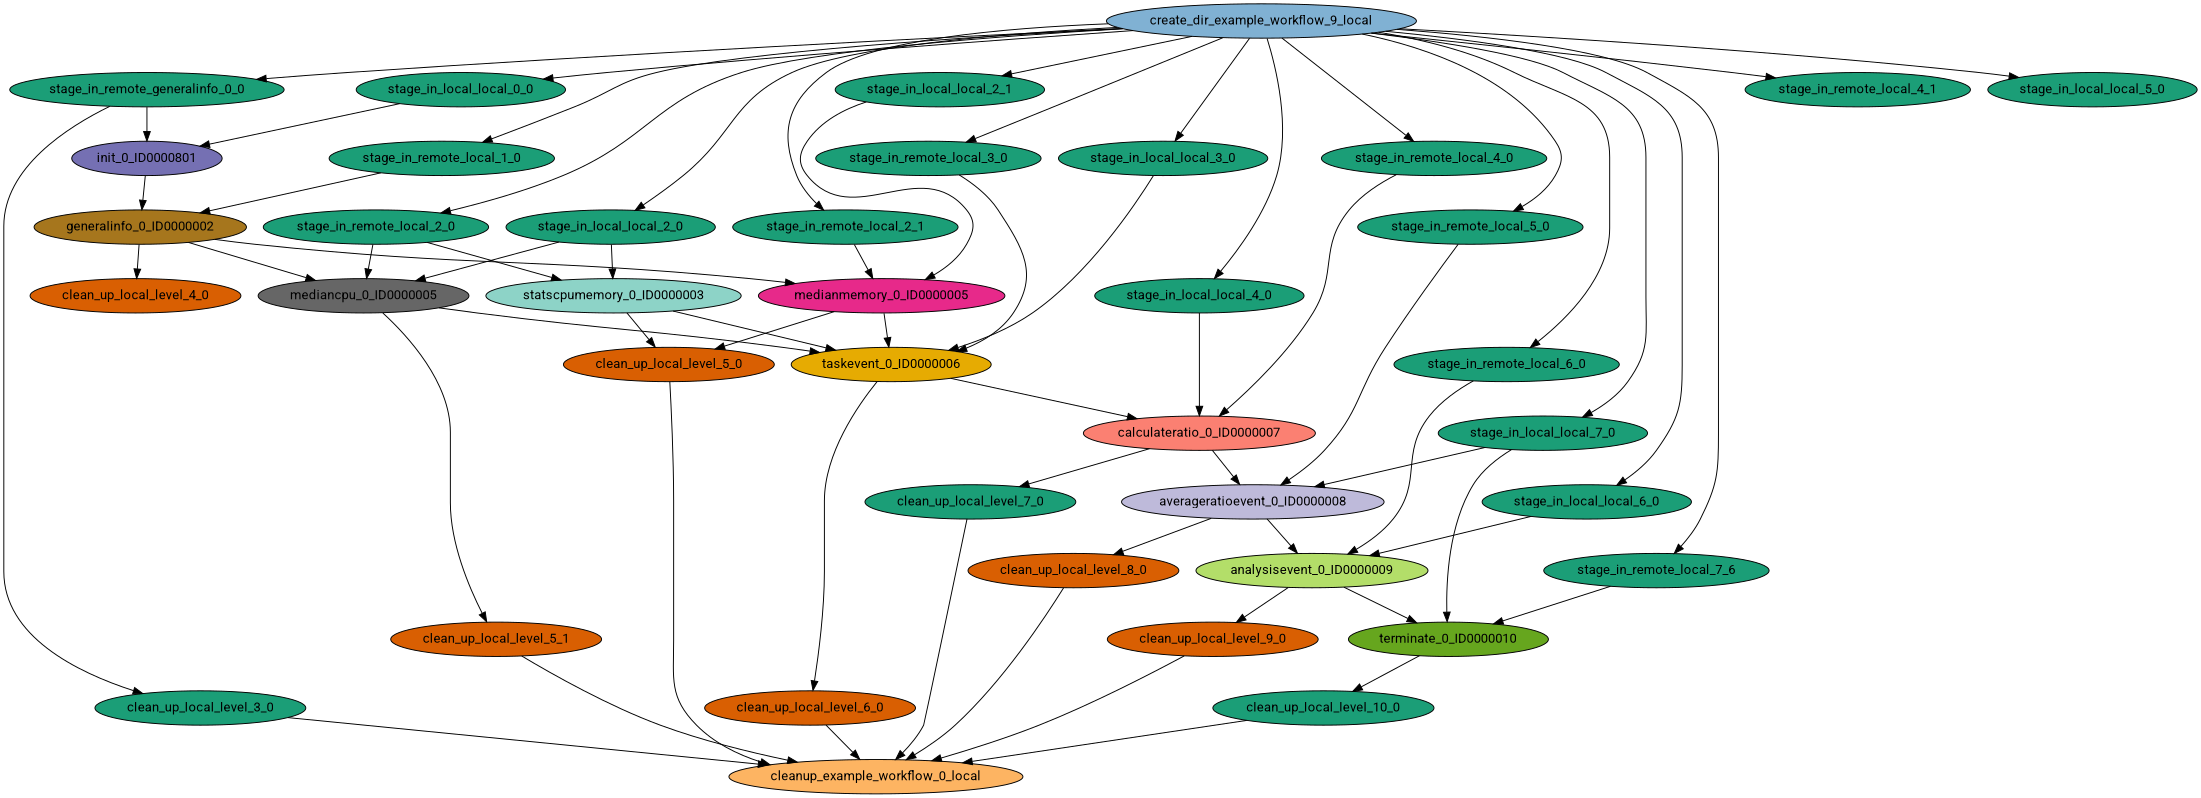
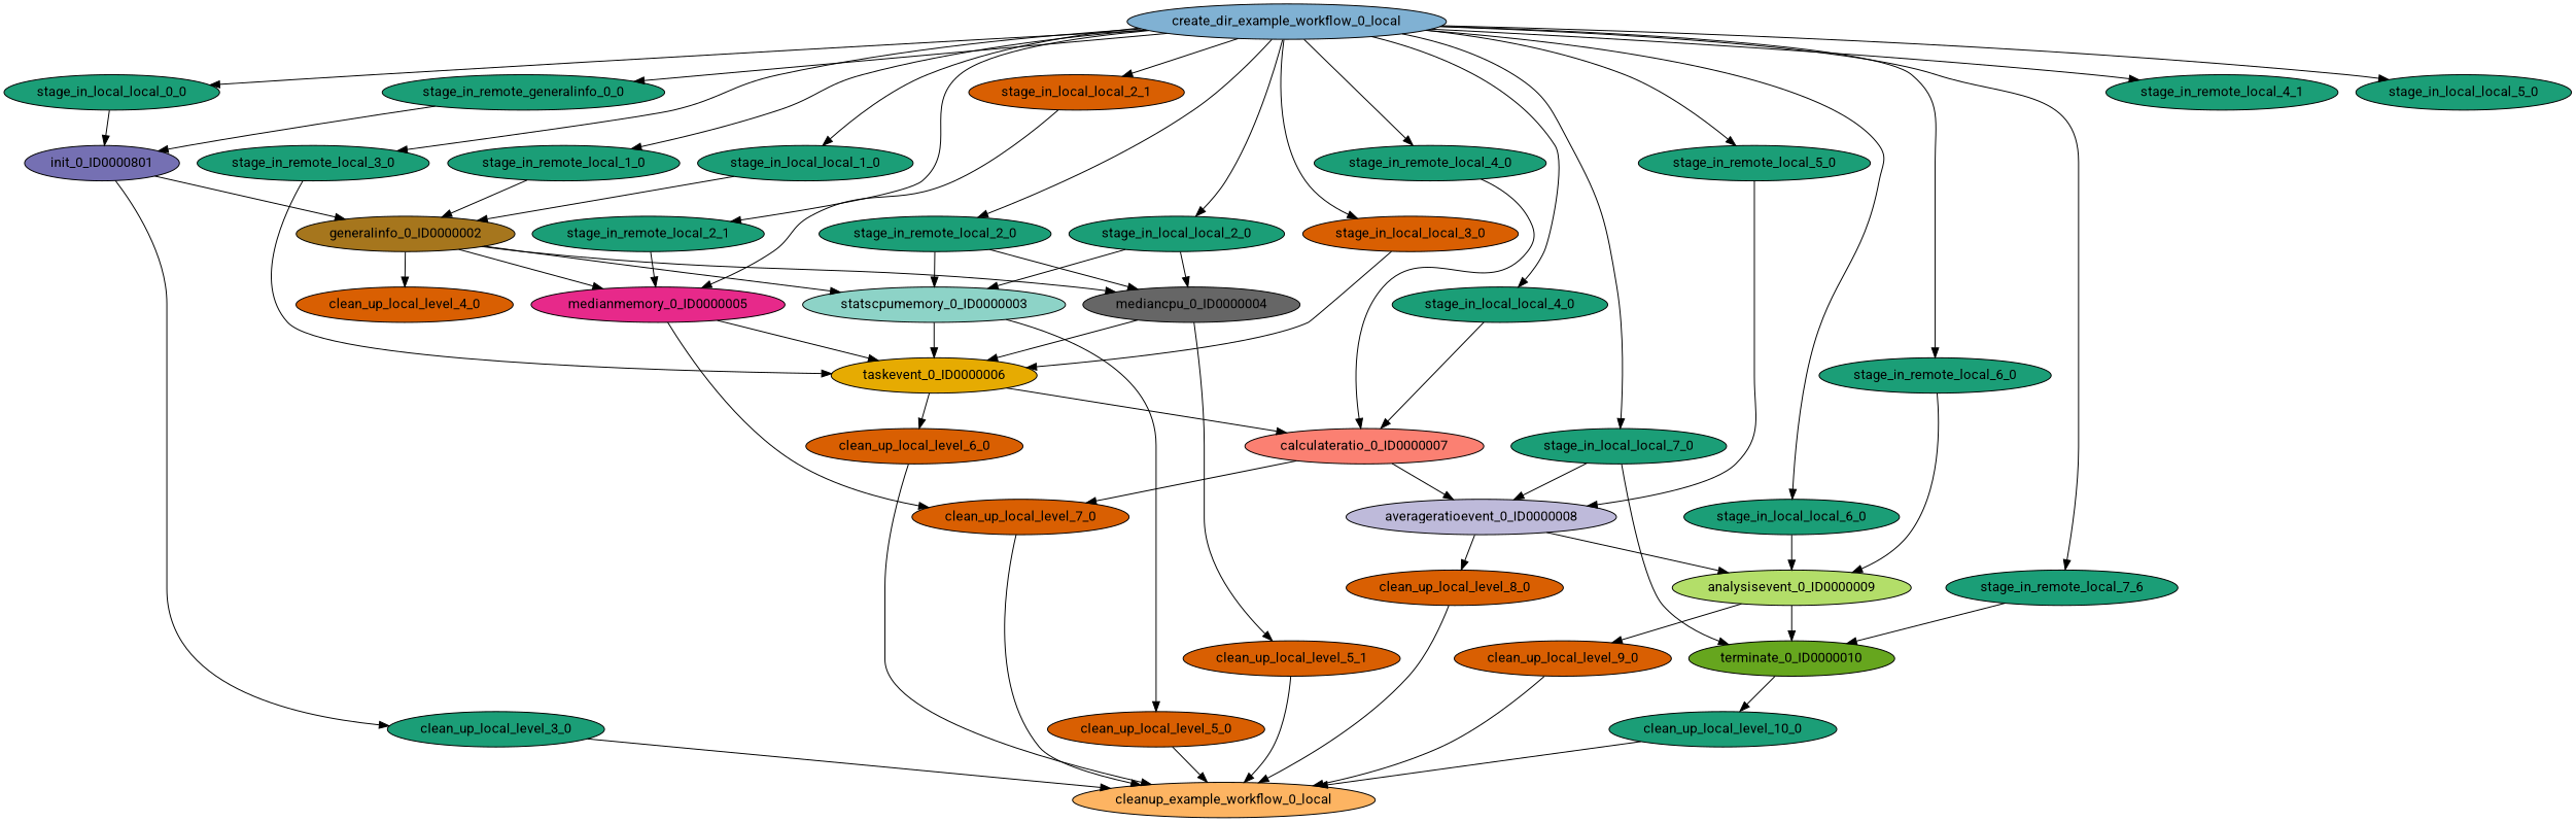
  digraph {
    fontname=Roboto
    node [color="#000000" fillcolor="#1b9e77" fontname=Roboto shape=ellipse style=filled]
    edge [arrowhead=normal arrowsize=1.0 color="#000000" fontname=Roboto]
    n1 [label=stage_in_local_local_0_0]
    n2 [fillcolor="#7570b3" label=init_0_ID0000801]
    n3 [label=clean_up_local_level_3_0]
    n4 [fillcolor="#a6761d" label=generalinfo_0_ID0000002]
    n5 [fillcolor="#e6ab02" label=taskevent_0_ID0000006]
    n6 [fillcolor="#fb8072" label=calculateratio_0_ID0000007]
    n7 [fillcolor="#d95f02" label=clean_up_local_level_6_0]
    n8 [label=stage_in_remote_local_3_0]
-   n9 [label=clean_up_local_level_7_0]
+   n9 [fillcolor="#d95f02" label=clean_up_local_level_7_0]
    n10 [fillcolor="#fdb462" label=cleanup_example_workflow_0_local]
    n11 [label=stage_in_remote_local_4_0]
    n12 [fillcolor="#bebada" label=averageratioevent_0_ID0000008]
    n13 [label=stage_in_remote_local_4_1]
    n14 [fillcolor="#e7298a" label=medianmemory_0_ID0000005]
-   n15 [fillcolor="#666666" label=mediancpu_0_ID0000005]
+   n15 [fillcolor="#666666" label=mediancpu_0_ID0000004]
    n16 [fillcolor="#8dd3c7" label=statscpumemory_0_ID0000003]
    n17 [fillcolor="#d95f02" label=clean_up_local_level_4_0]
    n18 [fillcolor="#d95f02" label=clean_up_local_level_5_0]
    n19 [label=stage_in_local_local_6_0]
    n20 [fillcolor="#b3de69" label=analysisevent_0_ID0000009]
    n21 [fillcolor="#66a61e" label=terminate_0_ID0000010]
    n22 [fillcolor="#d95f02" label=clean_up_local_level_9_0]
    n23 [label=stage_in_remote_local_1_0]
+   n24 [label=stage_in_local_local_1_0]
    n25 [label=stage_in_remote_local_2_0]
    n26 [fillcolor="#d95f02" label=clean_up_local_level_5_1]
    n27 [label=stage_in_remote_local_2_1]
    n28 [label=stage_in_local_local_4_0]
    n29 [label=stage_in_remote_local_6_0]
    n30 [label=clean_up_local_level_10_0]
    n31 [label=stage_in_local_local_7_0]
    n32 [label=stage_in_remote_local_7_6]
    n33 [label=stage_in_remote_local_5_0]
    n34 [fillcolor="#d95f02" label=clean_up_local_level_8_0]
-   n35 [label=stage_in_local_local_3_0]
+   n35 [fillcolor="#d95f02" label=stage_in_local_local_3_0]
    n36 [label=stage_in_local_local_5_0]
    n37 [label=stage_in_local_local_2_0]
-   n38 [label=stage_in_local_local_2_1]
-   n39 [fillcolor="#80b1d3" label=create_dir_example_workflow_9_local]
+   n38 [fillcolor="#d95f02" label=stage_in_local_local_2_1]
+   n39 [fillcolor="#80b1d3" label=create_dir_example_workflow_0_local]
    n40 [label=stage_in_remote_generalinfo_0_0]
    n1 -> n2
-   n40 -> n3
+   n2 -> n3
    n2 -> n4
    n3 -> n10
    n4 -> n14
    n4 -> n15
+   n4 -> n16
    n4 -> n17
    n5 -> n6
    n5 -> n7
    n6 -> n9
    n6 -> n12
    n7 -> n10
    n8 -> n5
    n9 -> n10
    n11 -> n6
    n12 -> n20
    n12 -> n34
    n14 -> n5
-   n14 -> n18
+   n14 -> n9
    n15 -> n5
    n15 -> n26
    n16 -> n5
    n16 -> n18
    n18 -> n10
    n19 -> n20
    n20 -> n21
    n20 -> n22
    n21 -> n30
    n22 -> n10
    n23 -> n4
+   n24 -> n4
    n25 -> n15
    n25 -> n16
    n26 -> n10
    n27 -> n14
    n28 -> n6
    n29 -> n20
    n30 -> n10
    n31 -> n12
    n31 -> n21
    n32 -> n21
    n33 -> n12
    n34 -> n10
    n35 -> n5
    n37 -> n15
    n37 -> n16
    n38 -> n14
    n39 -> n1
    n39 -> n8
    n39 -> n11
    n39 -> n13
    n39 -> n19
    n39 -> n23
+   n39 -> n24
    n39 -> n25
    n39 -> n27
    n39 -> n28
    n39 -> n29
    n39 -> n31
    n39 -> n32
    n39 -> n33
    n39 -> n35
    n39 -> n36
    n39 -> n37
    n39 -> n38
    n39 -> n40
    n40 -> n2
  }
